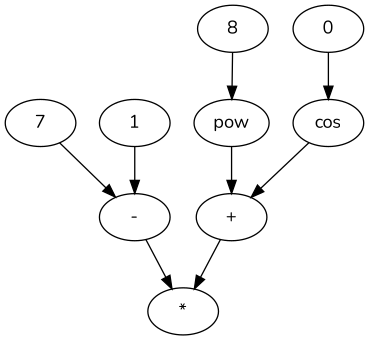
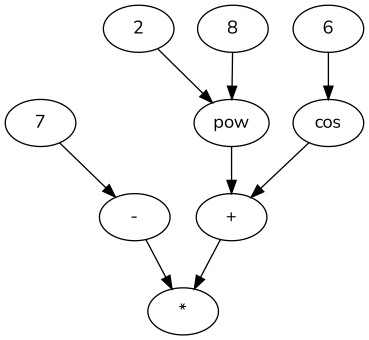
  digraph {
    fontname=Nunito
    node [fontname=Nunito]
    edge [fontname=Nunito]
    n1 [label=7]
    n2 [label="-"]
    n3 [label="*"]
-   n4 [label=1]
+   n5 [label=2]
    n6 [label=pow]
    n7 [label="+"]
    n8 [label=8]
-   n9 [label=0]
+   n9 [label=6]
    n10 [label=cos]
    n1 -> n2
    n2 -> n3
-   n4 -> n2
+   n5 -> n6
    n6 -> n7
    n7 -> n3
    n8 -> n6
    n9 -> n10
    n10 -> n7
  }
